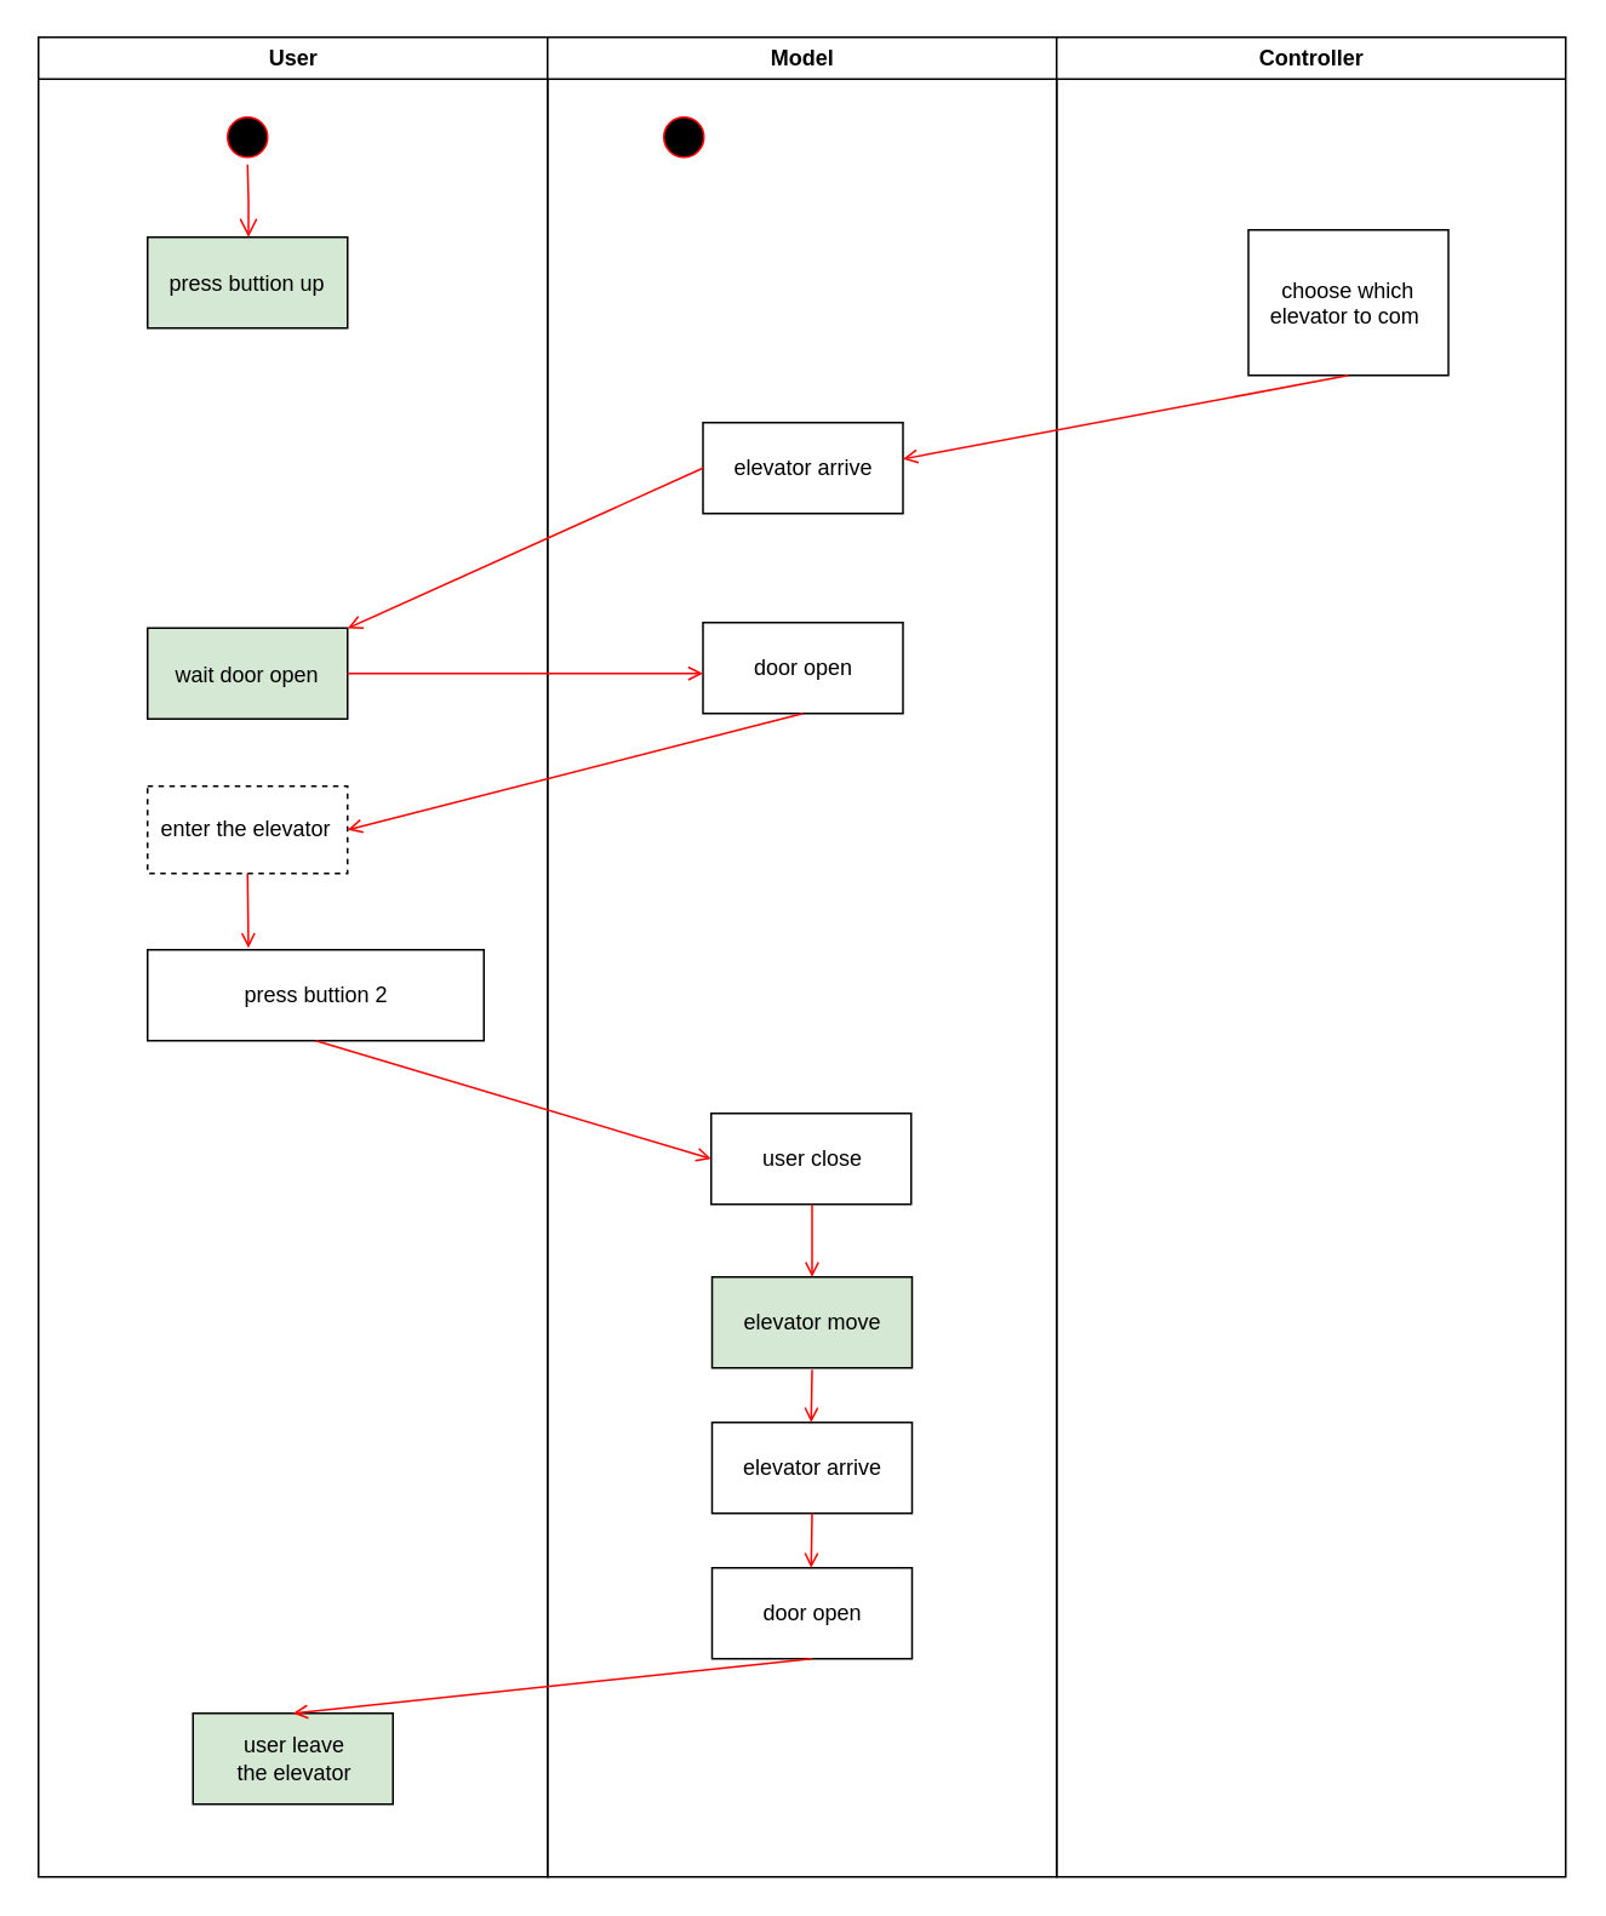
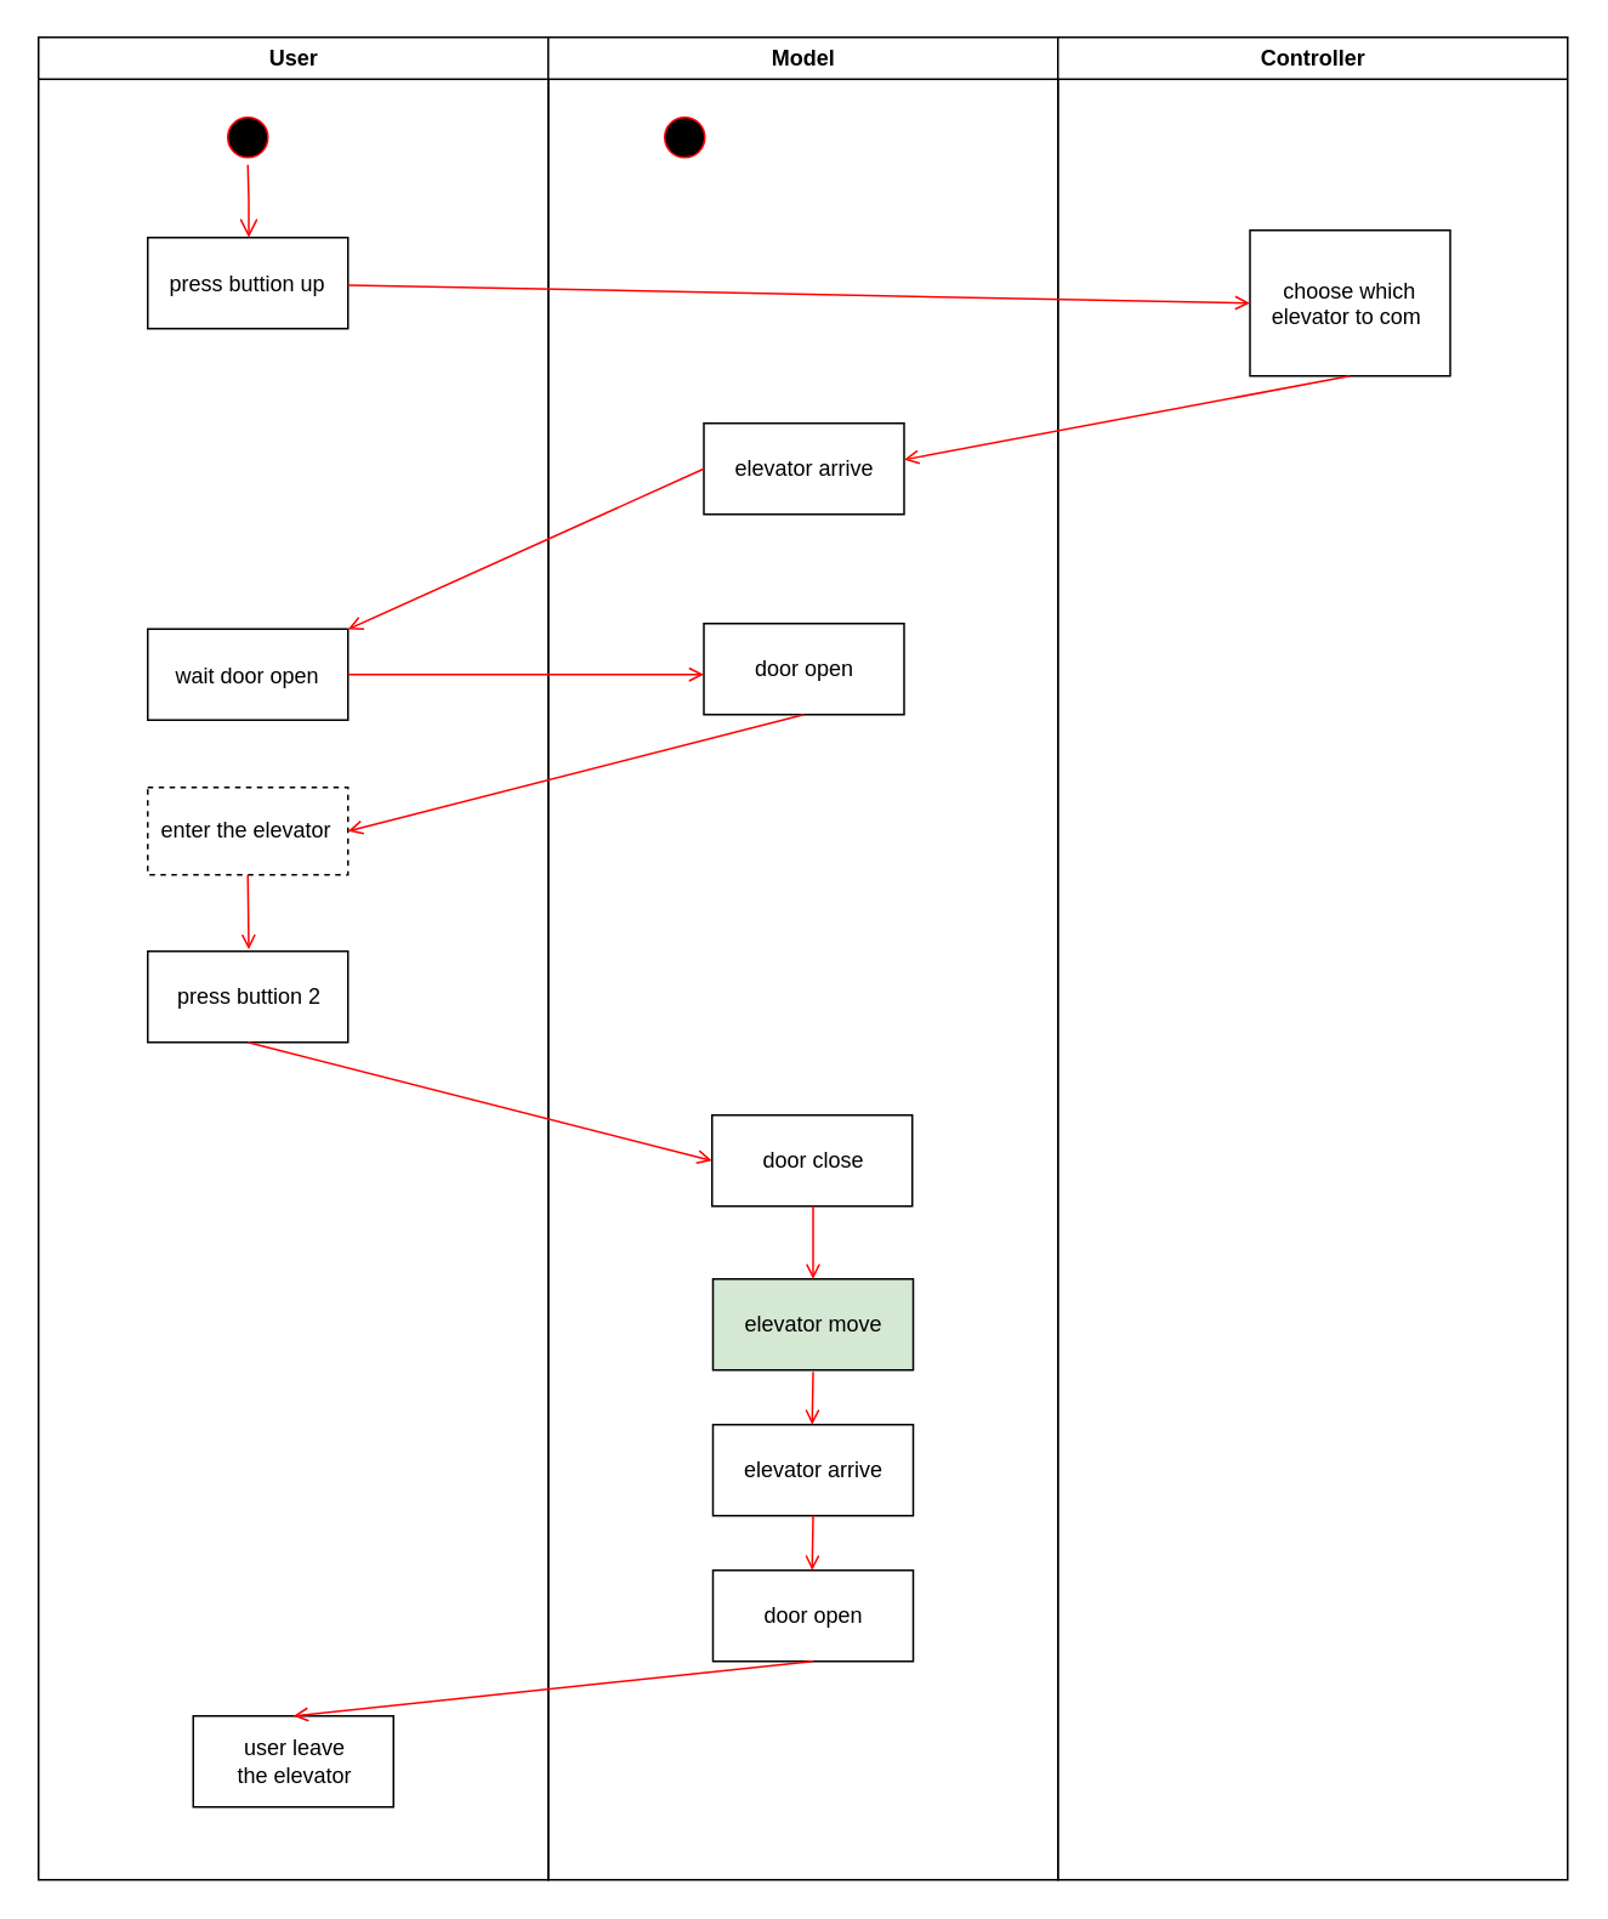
  <mxCell id="0" />
  <mxCell id="1" parent="0" />
  <mxCell id="2" value="User" style="swimlane;whiteSpace=wrap" parent="1" vertex="1"><mxGeometry x="20.5" y="20" width="280" height="1012" as="geometry" /></mxCell>
  <mxCell id="3" value="" style="ellipse;shape=startState;fillColor=#000000;strokeColor=#ff0000;" parent="2" vertex="1"><mxGeometry x="100" y="40" width="30" height="30" as="geometry" /></mxCell>
  <mxCell id="4" value="" style="edgeStyle=elbowEdgeStyle;elbow=horizontal;verticalAlign=bottom;endArrow=open;endSize=8;strokeColor=#FF0000;endFill=1;rounded=0" parent="2" source="3" target="5" edge="1"><mxGeometry x="100" y="40" as="geometry"><mxPoint x="115" y="110" as="targetPoint" /></mxGeometry></mxCell>
- <mxCell id="5" value="press buttion up" style="fillColor=#d5e8d4;" parent="2" vertex="1"><mxGeometry x="60" y="110" width="110" height="50" as="geometry" /></mxCell>
- <mxCell id="6" value="wait door open" style="fillColor=#d5e8d4;" parent="2" vertex="1"><mxGeometry x="60" y="325" width="110" height="50" as="geometry" /></mxCell>
+ <mxCell id="5" value="press buttion up" style="" parent="2" vertex="1"><mxGeometry x="60" y="110" width="110" height="50" as="geometry" /></mxCell>
+ <mxCell id="6" value="wait door open" style="" parent="2" vertex="1"><mxGeometry x="60" y="325" width="110" height="50" as="geometry" /></mxCell>
  <mxCell id="7" value="enter the elevator&amp;nbsp;" style="html=1;dashed=1;" vertex="1" parent="2"><mxGeometry x="60" y="412" width="110" height="48" as="geometry" /></mxCell>
- <mxCell id="8" value="press buttion 2" style="html=1;" vertex="1" parent="2"><mxGeometry x="60" y="502" width="185" height="50" as="geometry" /></mxCell>
+ <mxCell id="8" value="press buttion 2" style="html=1;" vertex="1" parent="2"><mxGeometry x="60" y="502" width="110" height="50" as="geometry" /></mxCell>
  <mxCell id="9" value="" style="endArrow=open;strokeColor=#FF0000;endFill=1;rounded=0;exitX=0.5;exitY=1;exitDx=0;exitDy=0;" edge="1" parent="2" source="7"><mxGeometry relative="1" as="geometry"><mxPoint x="430.5" y="382" as="sourcePoint" /><mxPoint x="115.5" y="501" as="targetPoint" /></mxGeometry></mxCell>
- <mxCell id="10" value="user leave &lt;br&gt;the elevator" style="html=1;fillColor=#d5e8d4;" vertex="1" parent="2"><mxGeometry x="85" y="922" width="110" height="50" as="geometry" /></mxCell>
+ <mxCell id="10" value="user leave &lt;br&gt;the elevator" style="html=1;" vertex="1" parent="2"><mxGeometry x="85" y="922" width="110" height="50" as="geometry" /></mxCell>
  <mxCell id="11" value="Model" style="swimlane;whiteSpace=wrap" parent="1" vertex="1"><mxGeometry x="300.5" y="20" width="280" height="1012" as="geometry" /></mxCell>
  <mxCell id="12" value="" style="ellipse;shape=startState;fillColor=#000000;strokeColor=#ff0000;" parent="11" vertex="1"><mxGeometry x="60" y="40" width="30" height="30" as="geometry" /></mxCell>
  <mxCell id="13" value="elevator arrive" style="html=1;" vertex="1" parent="11"><mxGeometry x="85.5" y="212" width="110" height="50" as="geometry" /></mxCell>
  <mxCell id="14" value="door open" style="html=1;" vertex="1" parent="11"><mxGeometry x="85.5" y="322" width="110" height="50" as="geometry" /></mxCell>
- <mxCell id="15" value="user close" style="html=1;" vertex="1" parent="11"><mxGeometry x="90" y="592" width="110" height="50" as="geometry" /></mxCell>
+ <mxCell id="15" value="door close" style="html=1;" vertex="1" parent="11"><mxGeometry x="90" y="592" width="110" height="50" as="geometry" /></mxCell>
  <mxCell id="16" value="elevator move" style="html=1;fillColor=#d5e8d4;" vertex="1" parent="11"><mxGeometry x="90.5" y="682" width="110" height="50" as="geometry" /></mxCell>
  <mxCell id="17" value="" style="endArrow=open;strokeColor=#FF0000;endFill=1;rounded=0;exitX=0.5;exitY=1;exitDx=0;exitDy=0;entryX=0.5;entryY=0;entryDx=0;entryDy=0;" edge="1" parent="11" target="16"><mxGeometry relative="1" as="geometry"><mxPoint x="145.5" y="642" as="sourcePoint" /><mxPoint x="400.5" y="707" as="targetPoint" /></mxGeometry></mxCell>
  <mxCell id="18" value="elevator arrive" style="html=1;" vertex="1" parent="11"><mxGeometry x="90.5" y="762" width="110" height="50" as="geometry" /></mxCell>
  <mxCell id="19" value="" style="endArrow=open;strokeColor=#FF0000;endFill=1;rounded=0;entryX=0.5;entryY=0;entryDx=0;entryDy=0;" edge="1" parent="11"><mxGeometry relative="1" as="geometry"><mxPoint x="145.5" y="733" as="sourcePoint" /><mxPoint x="145" y="762" as="targetPoint" /></mxGeometry></mxCell>
  <mxCell id="20" value="door open" style="html=1;" vertex="1" parent="11"><mxGeometry x="90.5" y="842" width="110" height="50" as="geometry" /></mxCell>
  <mxCell id="21" value="" style="endArrow=open;strokeColor=#FF0000;endFill=1;rounded=0;entryX=0.5;entryY=0;entryDx=0;entryDy=0;exitX=0.5;exitY=1;exitDx=0;exitDy=0;" edge="1" parent="11" source="18"><mxGeometry relative="1" as="geometry"><mxPoint x="145.5" y="822" as="sourcePoint" /><mxPoint x="145" y="842" as="targetPoint" /></mxGeometry></mxCell>
  <mxCell id="22" value="Controller" style="swimlane;whiteSpace=wrap" parent="1" vertex="1"><mxGeometry x="580.5" y="20" width="280" height="1012" as="geometry" /></mxCell>
  <mxCell id="23" value="choose which &#10;elevator to com " style="" parent="22" vertex="1"><mxGeometry x="105.5" y="106" width="110" height="80" as="geometry" /></mxCell>
  <mxCell id="24" value="" style="endArrow=open;strokeColor=#FF0000;endFill=1;rounded=0" parent="1" source="6" edge="1"><mxGeometry relative="1" as="geometry"><mxPoint x="386" y="370" as="targetPoint" /></mxGeometry></mxCell>
+ <mxCell id="25" value="" style="endArrow=open;strokeColor=#FF0000;endFill=1;rounded=0;entryX=0;entryY=0.5;entryDx=0;entryDy=0;" parent="1" source="5" target="23" edge="1"><mxGeometry relative="1" as="geometry"><mxPoint x="135.5" y="240" as="targetPoint" /></mxGeometry></mxCell>
  <mxCell id="26" value="" style="endArrow=open;strokeColor=#FF0000;endFill=1;rounded=0;exitX=0.5;exitY=1;exitDx=0;exitDy=0;" edge="1" parent="1" source="23"><mxGeometry relative="1" as="geometry"><mxPoint x="145.5" y="300" as="sourcePoint" /><mxPoint x="496" y="252" as="targetPoint" /></mxGeometry></mxCell>
  <mxCell id="27" value="" style="endArrow=open;strokeColor=#FF0000;endFill=1;rounded=0;exitX=0;exitY=0.5;exitDx=0;exitDy=0;" parent="1" source="13" target="6" edge="1"><mxGeometry relative="1" as="geometry"><mxPoint x="135.5" y="290" as="sourcePoint" /></mxGeometry></mxCell>
  <mxCell id="28" value="" style="endArrow=open;strokeColor=#FF0000;endFill=1;rounded=0;exitX=0.5;exitY=1;exitDx=0;exitDy=0;entryX=1;entryY=0.5;entryDx=0;entryDy=0;" edge="1" parent="1" source="14" target="7"><mxGeometry relative="1" as="geometry"><mxPoint x="200.5" y="380" as="sourcePoint" /><mxPoint x="396" y="380" as="targetPoint" /></mxGeometry></mxCell>
  <mxCell id="29" value="" style="endArrow=open;strokeColor=#FF0000;endFill=1;rounded=0;exitX=0.5;exitY=1;exitDx=0;exitDy=0;entryX=0;entryY=0.5;entryDx=0;entryDy=0;" edge="1" parent="1" source="8" target="15"><mxGeometry relative="1" as="geometry"><mxPoint x="461" y="412" as="sourcePoint" /><mxPoint x="210.5" y="476" as="targetPoint" /></mxGeometry></mxCell>
  <mxCell id="30" value="" style="endArrow=open;strokeColor=#FF0000;endFill=1;rounded=0;entryX=0.5;entryY=0;entryDx=0;entryDy=0;exitX=0.5;exitY=1;exitDx=0;exitDy=0;" edge="1" parent="1" source="20" target="10"><mxGeometry relative="1" as="geometry"><mxPoint x="456" y="842" as="sourcePoint" /><mxPoint x="455.5" y="872" as="targetPoint" /></mxGeometry></mxCell>
